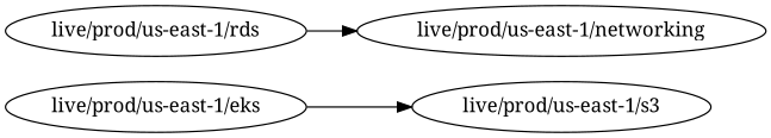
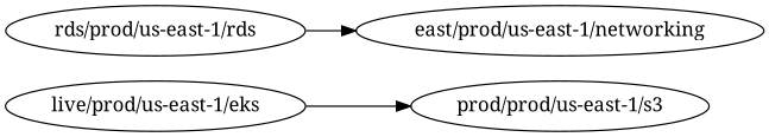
  digraph {
    fontname="Noto Serif"
    rankdir=LR
    node [fontname="Noto Serif"]
    edge [fontname="Noto Serif"]
    "live/prod/us-east-1/eks"
-   "live/prod/us-east-1/s3"
-   "live/prod/us-east-1/rds"
-   "live/prod/us-east-1/networking"
+   "live/prod/us-east-1/s3" [label="prod/prod/us-east-1/s3"]
+   "live/prod/us-east-1/rds" [label="rds/prod/us-east-1/rds"]
+   "live/prod/us-east-1/networking" [label="east/prod/us-east-1/networking"]
    "live/prod/us-east-1/eks" -> "live/prod/us-east-1/s3"
    "live/prod/us-east-1/rds" -> "live/prod/us-east-1/networking"
  }
